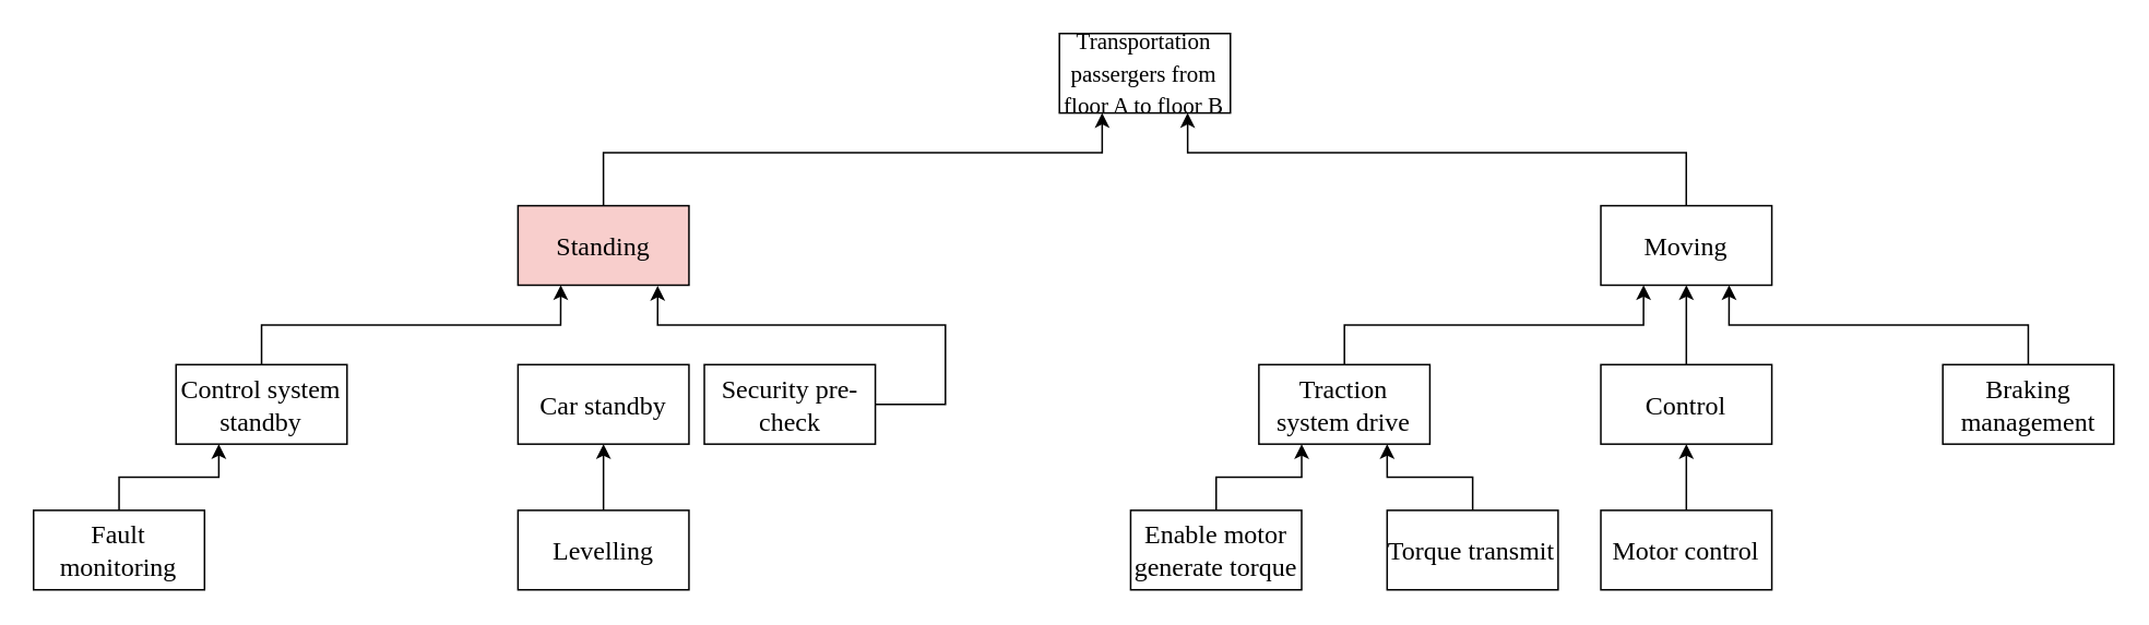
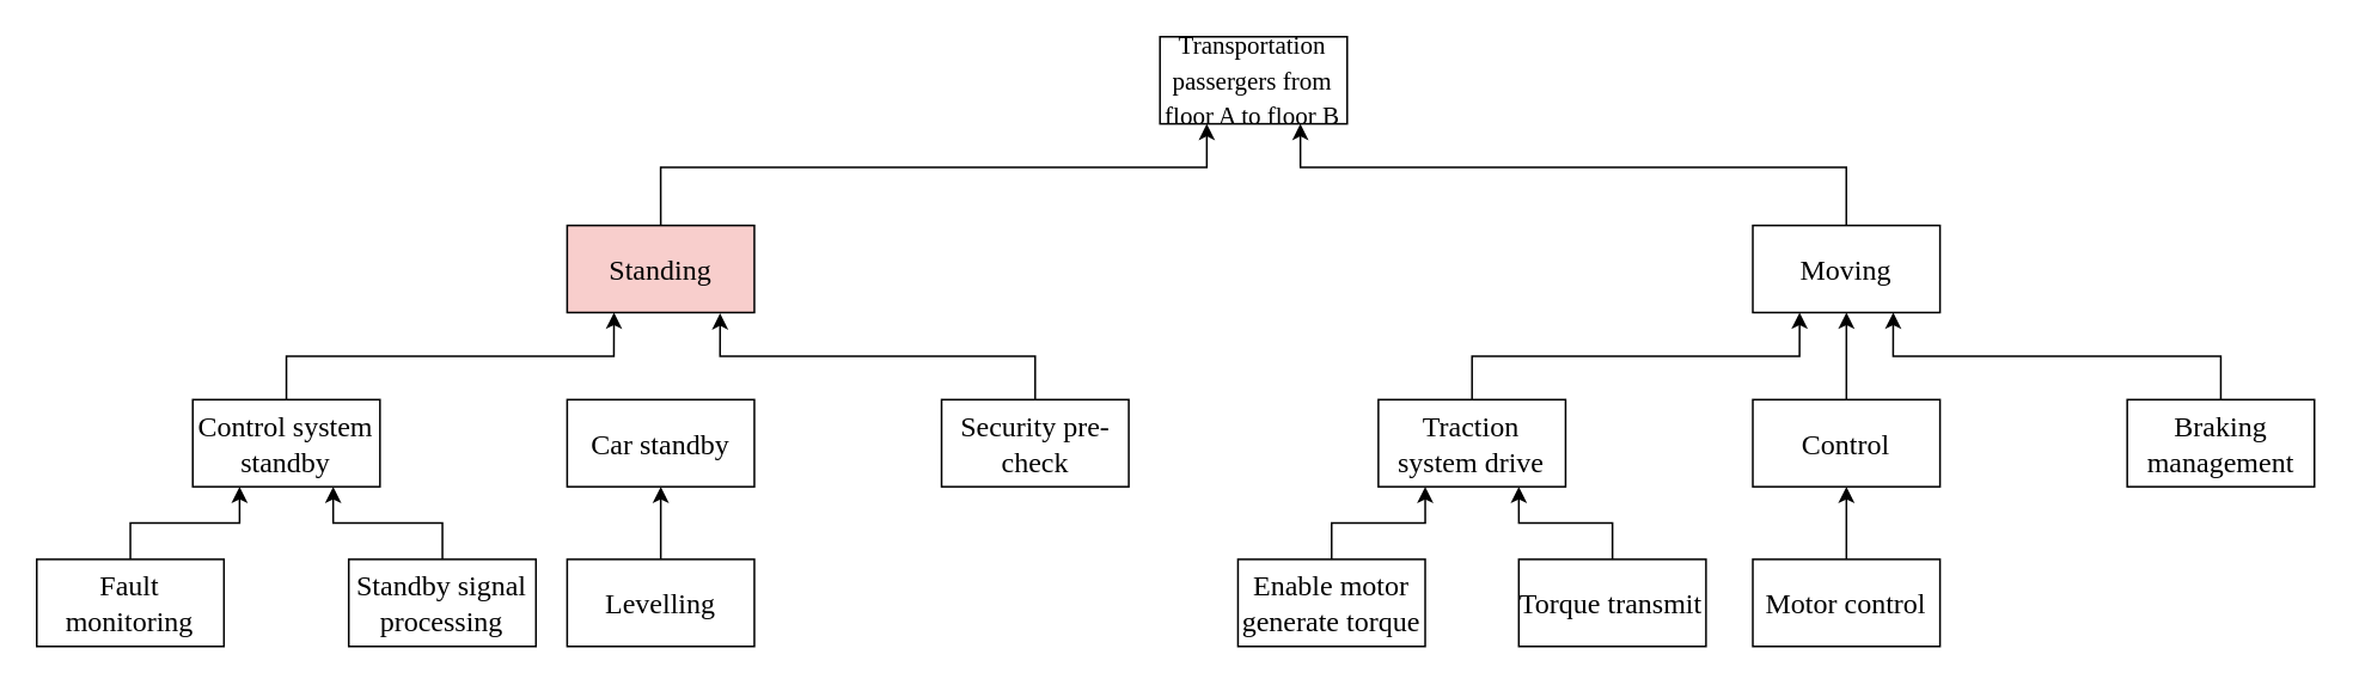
  <mxCell id="0" />
  <mxCell id="1" parent="0" />
  <mxCell id="2" value="&lt;font style=&quot;font-size: 14px;&quot;&gt;Transportation passergers from floor A to floor B&lt;/font&gt;" style="rounded=0;whiteSpace=wrap;html=1;fontFamily=Times New Roman;fontSize=16;" vertex="1" parent="1"><mxGeometry x="646.301" y="20" width="104.384" height="48.571" as="geometry" /></mxCell>
  <mxCell id="3" style="edgeStyle=orthogonalEdgeStyle;rounded=0;orthogonalLoop=1;jettySize=auto;html=1;exitX=0.5;exitY=0;exitDx=0;exitDy=0;entryX=0.25;entryY=1;entryDx=0;entryDy=0;fontFamily=Times New Roman;fontSize=16;" edge="1" parent="1" source="11" target="2"><mxGeometry relative="1" as="geometry"><Array as="points"><mxPoint x="367.945" y="92.857" /><mxPoint x="672.397" y="92.857" /></Array></mxGeometry></mxCell>
  <mxCell id="4" style="edgeStyle=orthogonalEdgeStyle;rounded=0;orthogonalLoop=1;jettySize=auto;html=1;entryX=0.75;entryY=1;entryDx=0;entryDy=0;fontFamily=Times New Roman;fontSize=16;" edge="1" parent="1" source="5" target="2"><mxGeometry relative="1" as="geometry"><Array as="points"><mxPoint x="1029.041" y="92.857" /><mxPoint x="724.589" y="92.857" /></Array></mxGeometry></mxCell>
  <mxCell id="5" value="Moving" style="rounded=0;whiteSpace=wrap;html=1;fontFamily=Times New Roman;fontSize=16;" vertex="1" parent="1"><mxGeometry x="976.849" y="125.238" width="104.384" height="48.571" as="geometry" /></mxCell>
  <mxCell id="6" style="edgeStyle=orthogonalEdgeStyle;rounded=0;orthogonalLoop=1;jettySize=auto;html=1;entryX=0.5;entryY=1;entryDx=0;entryDy=0;fontFamily=Times New Roman;fontSize=16;" edge="1" parent="1" source="7" target="5"><mxGeometry relative="1" as="geometry" /></mxCell>
  <mxCell id="7" value="Control" style="rounded=0;whiteSpace=wrap;html=1;fontFamily=Times New Roman;fontSize=16;" vertex="1" parent="1"><mxGeometry x="976.849" y="222.381" width="104.384" height="48.571" as="geometry" /></mxCell>
  <mxCell id="8" style="edgeStyle=orthogonalEdgeStyle;rounded=0;orthogonalLoop=1;jettySize=auto;html=1;entryX=0.25;entryY=1;entryDx=0;entryDy=0;fontFamily=Times New Roman;fontSize=16;" edge="1" parent="1" source="9" target="5"><mxGeometry relative="1" as="geometry"><Array as="points"><mxPoint x="820.274" y="198.095" /><mxPoint x="1002.945" y="198.095" /></Array></mxGeometry></mxCell>
  <mxCell id="9" value="Traction system drive" style="rounded=0;whiteSpace=wrap;html=1;fontFamily=Times New Roman;fontSize=16;" vertex="1" parent="1"><mxGeometry x="768.082" y="222.381" width="104.384" height="48.571" as="geometry" /></mxCell>
  <mxCell id="10" value="" style="group;fontFamily=Times New Roman;fontSize=16;" vertex="1" connectable="0" parent="1"><mxGeometry x="20" y="125.238" width="608.904" height="234.762" as="geometry" /></mxCell>
  <mxCell id="11" value="Standing" style="rounded=0;whiteSpace=wrap;html=1;fontFamily=Times New Roman;fontSize=16;fillColor=#f8cecc;" vertex="1" parent="10"><mxGeometry x="295.753" width="104.384" height="48.571" as="geometry" /></mxCell>
  <mxCell id="12" style="edgeStyle=orthogonalEdgeStyle;rounded=0;orthogonalLoop=1;jettySize=auto;html=1;entryX=0.25;entryY=1;entryDx=0;entryDy=0;fontFamily=Times New Roman;fontSize=16;" edge="1" parent="10" source="13" target="11"><mxGeometry relative="1" as="geometry"><Array as="points"><mxPoint x="139.178" y="72.857" /><mxPoint x="321.849" y="72.857" /></Array></mxGeometry></mxCell>
  <mxCell id="13" value="Control system standby" style="rounded=0;whiteSpace=wrap;html=1;fontFamily=Times New Roman;fontSize=16;" vertex="1" parent="10"><mxGeometry x="86.986" y="97.143" width="104.384" height="48.571" as="geometry" /></mxCell>
- <mxCell id="14" value="Security pre-check" style="rounded=0;whiteSpace=wrap;html=1;fontFamily=Times New Roman;fontSize=16;" vertex="1" parent="10"><mxGeometry x="409.521" y="97.143" width="104.384" height="48.571" as="geometry" /></mxCell>
+ <mxCell id="14" value="Security pre-check" style="rounded=0;whiteSpace=wrap;html=1;fontFamily=Times New Roman;fontSize=16;" vertex="1" parent="10"><mxGeometry x="504.521" y="97.143" width="104.384" height="48.571" as="geometry" /></mxCell>
  <mxCell id="15" value="Car standby" style="rounded=0;whiteSpace=wrap;html=1;fontFamily=Times New Roman;fontSize=16;" vertex="1" parent="10"><mxGeometry x="295.753" y="97.143" width="104.384" height="48.571" as="geometry" /></mxCell>
+ <mxCell id="16" style="edgeStyle=orthogonalEdgeStyle;rounded=0;orthogonalLoop=1;jettySize=auto;html=1;entryX=0.75;entryY=1;entryDx=0;entryDy=0;fontFamily=Times New Roman;fontSize=16;" edge="1" parent="10" source="17" target="13"><mxGeometry relative="1" as="geometry" /></mxCell>
+ <mxCell id="17" value="Standby signal processing" style="rounded=0;whiteSpace=wrap;html=1;fontFamily=Times New Roman;fontSize=16;" vertex="1" parent="10"><mxGeometry x="173.973" y="186.19" width="104.384" height="48.571" as="geometry" /></mxCell>
  <mxCell id="18" style="edgeStyle=orthogonalEdgeStyle;rounded=0;orthogonalLoop=1;jettySize=auto;html=1;fontFamily=Times New Roman;fontSize=16;" edge="1" parent="10" source="19" target="15"><mxGeometry relative="1" as="geometry" /></mxCell>
  <mxCell id="19" value="Levelling" style="rounded=0;whiteSpace=wrap;html=1;fontFamily=Times New Roman;fontSize=16;" vertex="1" parent="10"><mxGeometry x="295.753" y="186.19" width="104.384" height="48.571" as="geometry" /></mxCell>
  <mxCell id="20" style="edgeStyle=orthogonalEdgeStyle;rounded=0;orthogonalLoop=1;jettySize=auto;html=1;entryX=0.25;entryY=1;entryDx=0;entryDy=0;fontFamily=Times New Roman;fontSize=16;" edge="1" parent="10" source="21" target="13"><mxGeometry relative="1" as="geometry" /></mxCell>
  <mxCell id="21" value="Fault monitoring" style="rounded=0;whiteSpace=wrap;html=1;fontFamily=Times New Roman;fontSize=16;" vertex="1" parent="10"><mxGeometry y="186.19" width="104.384" height="48.571" as="geometry" /></mxCell>
  <mxCell id="22" style="edgeStyle=orthogonalEdgeStyle;rounded=0;orthogonalLoop=1;jettySize=auto;html=1;entryX=0.817;entryY=1.008;entryDx=0;entryDy=0;entryPerimeter=0;fontFamily=Times New Roman;fontSize=16;" edge="1" parent="10" source="14" target="11"><mxGeometry relative="1" as="geometry"><Array as="points"><mxPoint x="556.712" y="72.857" /><mxPoint x="381.0" y="72.857" /></Array></mxGeometry></mxCell>
  <mxCell id="23" style="edgeStyle=orthogonalEdgeStyle;rounded=0;orthogonalLoop=1;jettySize=auto;html=1;entryX=0.75;entryY=1;entryDx=0;entryDy=0;fontFamily=Times New Roman;fontSize=16;" edge="1" parent="1" source="24" target="5"><mxGeometry relative="1" as="geometry"><Array as="points"><mxPoint x="1237.808" y="198.095" /><mxPoint x="1055.137" y="198.095" /></Array></mxGeometry></mxCell>
  <mxCell id="24" value="Braking management" style="rounded=0;whiteSpace=wrap;html=1;fontFamily=Times New Roman;fontSize=16;" vertex="1" parent="1"><mxGeometry x="1185.616" y="222.381" width="104.384" height="48.571" as="geometry" /></mxCell>
  <mxCell id="25" style="edgeStyle=orthogonalEdgeStyle;rounded=0;orthogonalLoop=1;jettySize=auto;html=1;entryX=0.75;entryY=1;entryDx=0;entryDy=0;fontFamily=Times New Roman;fontSize=16;" edge="1" parent="1" source="26" target="9"><mxGeometry relative="1" as="geometry" /></mxCell>
  <mxCell id="26" value="Torque transmit" style="rounded=0;whiteSpace=wrap;html=1;fontFamily=Times New Roman;fontSize=16;" vertex="1" parent="1"><mxGeometry x="846.37" y="311.429" width="104.384" height="48.571" as="geometry" /></mxCell>
  <mxCell id="27" style="edgeStyle=orthogonalEdgeStyle;rounded=0;orthogonalLoop=1;jettySize=auto;html=1;entryX=0.25;entryY=1;entryDx=0;entryDy=0;fontFamily=Times New Roman;fontSize=16;" edge="1" parent="1" source="28" target="9"><mxGeometry relative="1" as="geometry" /></mxCell>
  <mxCell id="28" value="Enable motor generate torque" style="rounded=0;whiteSpace=wrap;html=1;fontFamily=Times New Roman;fontSize=16;" vertex="1" parent="1"><mxGeometry x="689.795" y="311.429" width="104.384" height="48.571" as="geometry" /></mxCell>
  <mxCell id="29" style="edgeStyle=orthogonalEdgeStyle;rounded=0;orthogonalLoop=1;jettySize=auto;html=1;entryX=0.5;entryY=1;entryDx=0;entryDy=0;fontFamily=Times New Roman;fontSize=16;" edge="1" parent="1" source="30" target="7"><mxGeometry relative="1" as="geometry" /></mxCell>
  <mxCell id="30" value="Motor control" style="rounded=0;whiteSpace=wrap;html=1;fontFamily=Times New Roman;fontSize=16;" vertex="1" parent="1"><mxGeometry x="976.849" y="311.429" width="104.384" height="48.571" as="geometry" /></mxCell>
